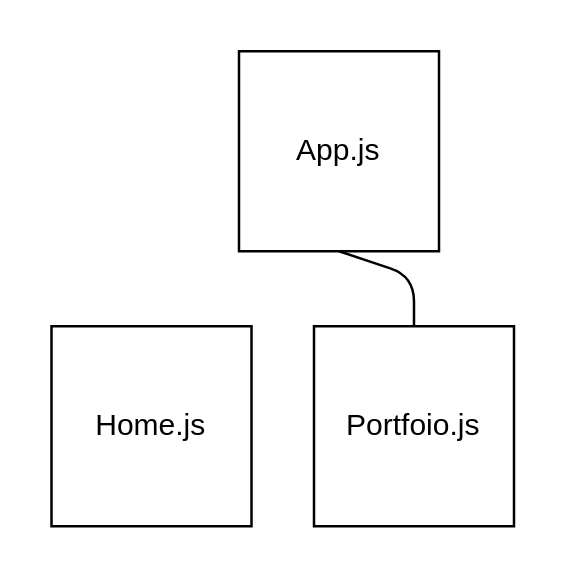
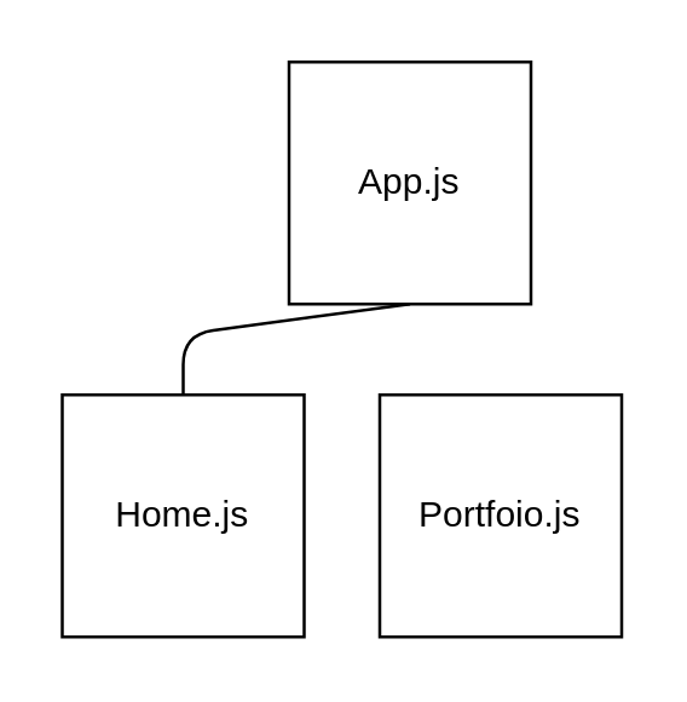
  <mxCell id="0" />
  <mxCell id="1" parent="0" />
  <mxCell id="2" value="App.js" style="whiteSpace=wrap;html=1;aspect=fixed;" vertex="1" parent="1"><mxGeometry x="95" y="20" width="80" height="80" as="geometry" /></mxCell>
  <mxCell id="3" value="Home.js" style="whiteSpace=wrap;html=1;aspect=fixed;" vertex="1" parent="1"><mxGeometry x="20" y="130" width="80" height="80" as="geometry" /></mxCell>
  <mxCell id="4" value="Portfoio.js" style="whiteSpace=wrap;html=1;aspect=fixed;" vertex="1" parent="1"><mxGeometry x="125" y="130" width="80" height="80" as="geometry" /></mxCell>
- <mxCell id="6" value="" style="endArrow=none;html=1;entryX=0.5;entryY=1;entryDx=0;entryDy=0;exitX=0.5;exitY=0;exitDx=0;exitDy=0;" edge="1" parent="1" source="4" target="2"><mxGeometry width="50" height="50" relative="1" as="geometry"><mxPoint x="70" y="140" as="sourcePoint" /><mxPoint x="120" y="110" as="targetPoint" /><Array as="points"><mxPoint x="165" y="110" /></Array></mxGeometry></mxCell>
+ <mxCell id="5" value="" style="endArrow=none;html=1;entryX=0.5;entryY=1;entryDx=0;entryDy=0;exitX=0.5;exitY=0;exitDx=0;exitDy=0;" edge="1" parent="1" source="3" target="2"><mxGeometry width="50" height="50" relative="1" as="geometry"><mxPoint x="110" y="250" as="sourcePoint" /><mxPoint x="160" y="200" as="targetPoint" /><Array as="points"><mxPoint x="60" y="110" /></Array></mxGeometry></mxCell>
